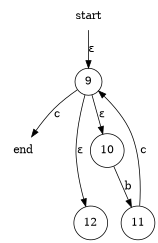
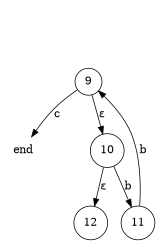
  digraph {
    rankdir=TB
    node [shape=circle]
-   n1 [label=start shape=plaintext]
    n2 [label=9]
    n3 [label=end shape=plaintext]
    n4 [label=10]
    n5 [label=12]
    n6 [label=11]
-   n1 -> n2 [label="&epsilon;"]
    n2 -> n3 [label=c]
    n2 -> n4 [label="&epsilon;"]
-   n2 -> n5 [label="&epsilon;"]
+   n4 -> n5 [label="&epsilon;"]
    n4 -> n6 [label=b]
-   n6 -> n2 [label=c]
+   n6 -> n2 [label=b]
  }
